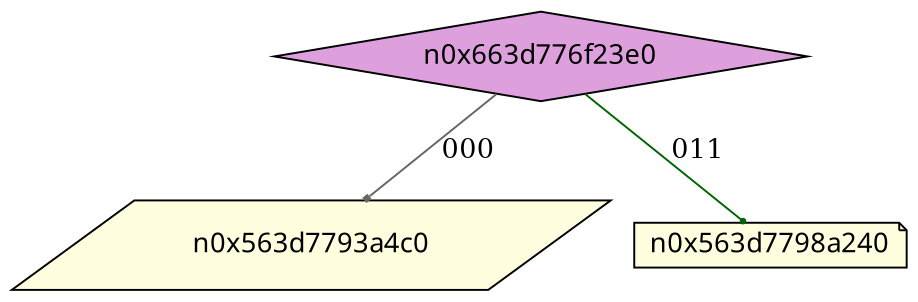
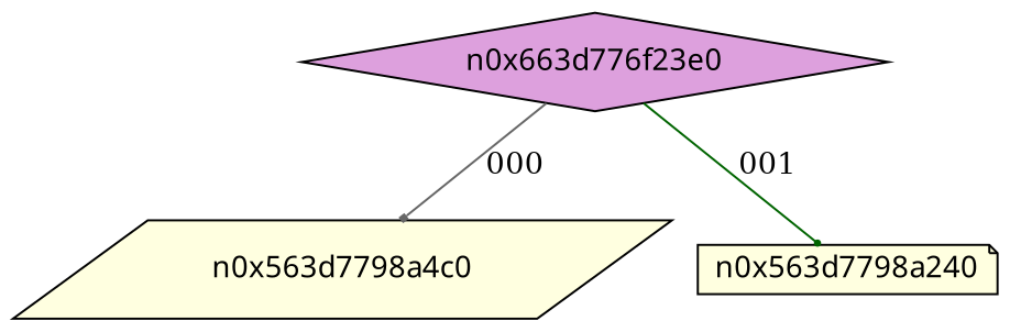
  digraph {
    node [fillcolor=lightyellow fontname=Terminus style=filled]
    edge [arrowsize=.3]
    n1 [fillcolor=plum height=.1 label=n0x663d776f23e0 shape=diamond width=.1]
-   n0x563d7798a4c0 [height=.1 shape=parallelogram width=.1 label=n0x563d7793a4c0]
+   n0x563d7798a4c0 [height=.1 shape=parallelogram width=.1]
    n0x563d7798a240 [height=.1 shape=note width=.1]
    n1 -> n0x563d7798a4c0 [arrowhead=box color=gray40 label=000]
-   n1 -> n0x563d7798a240 [arrowhead=dot color=darkgreen label=011]
+   n1 -> n0x563d7798a240 [arrowhead=dot color=darkgreen label=001]
  }
